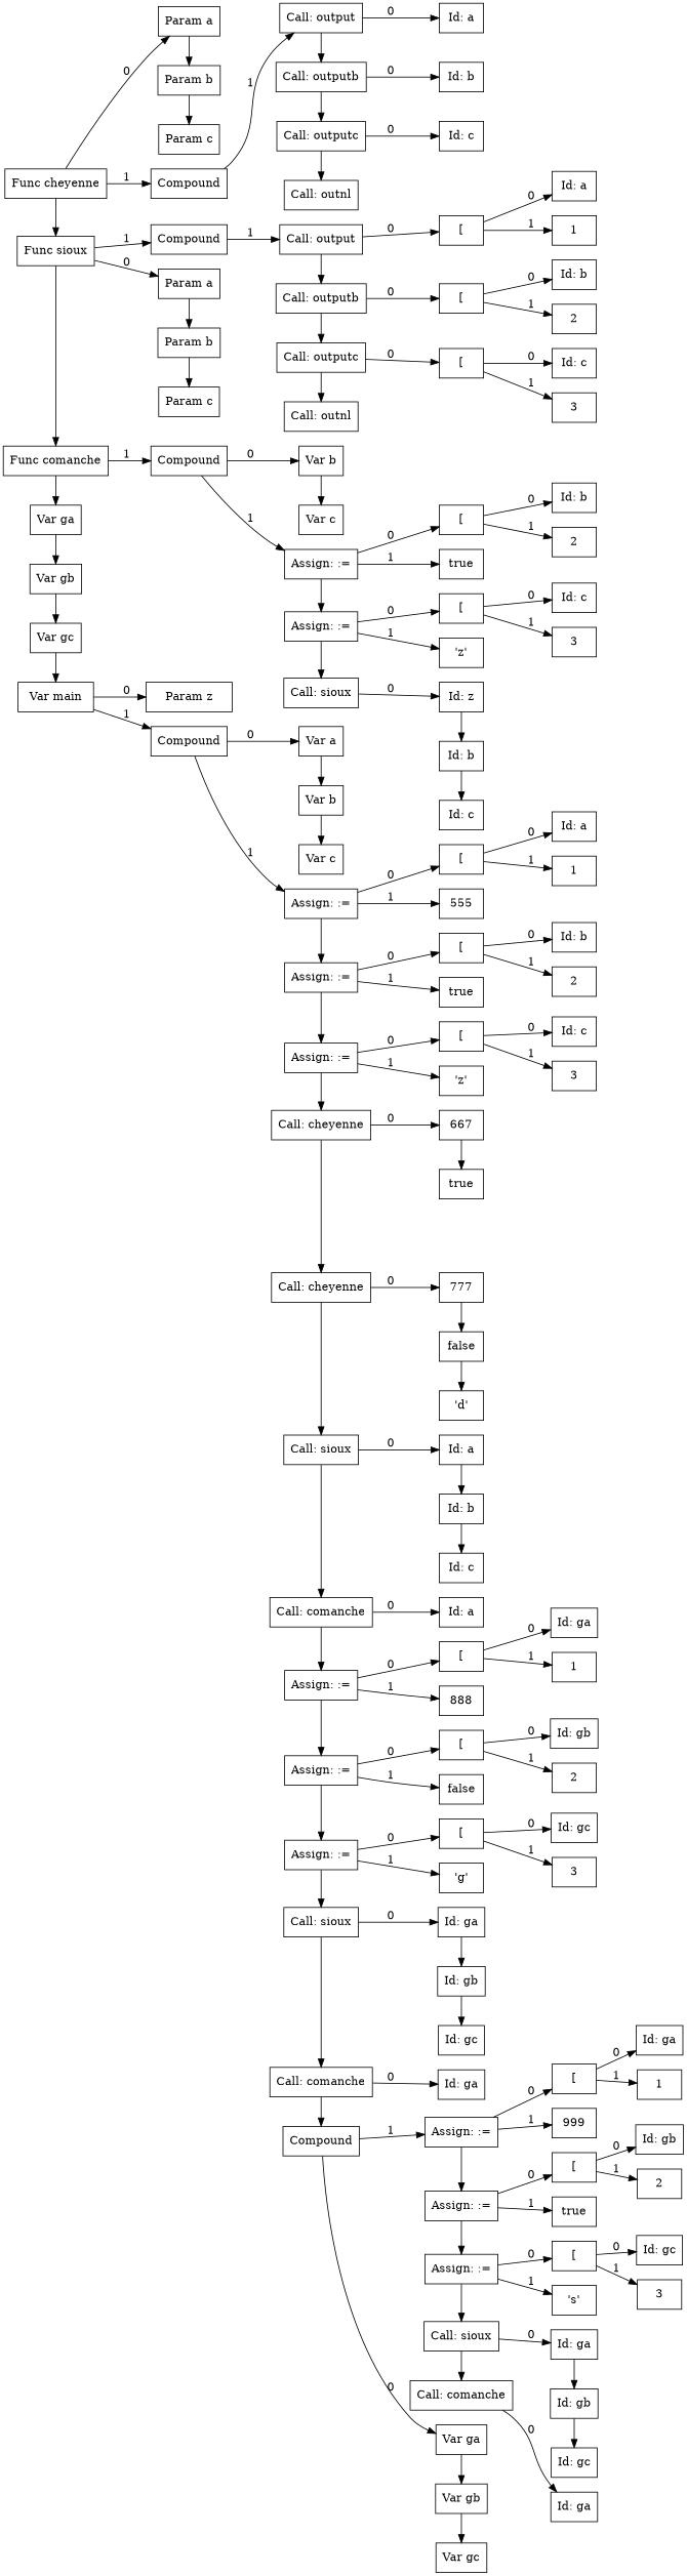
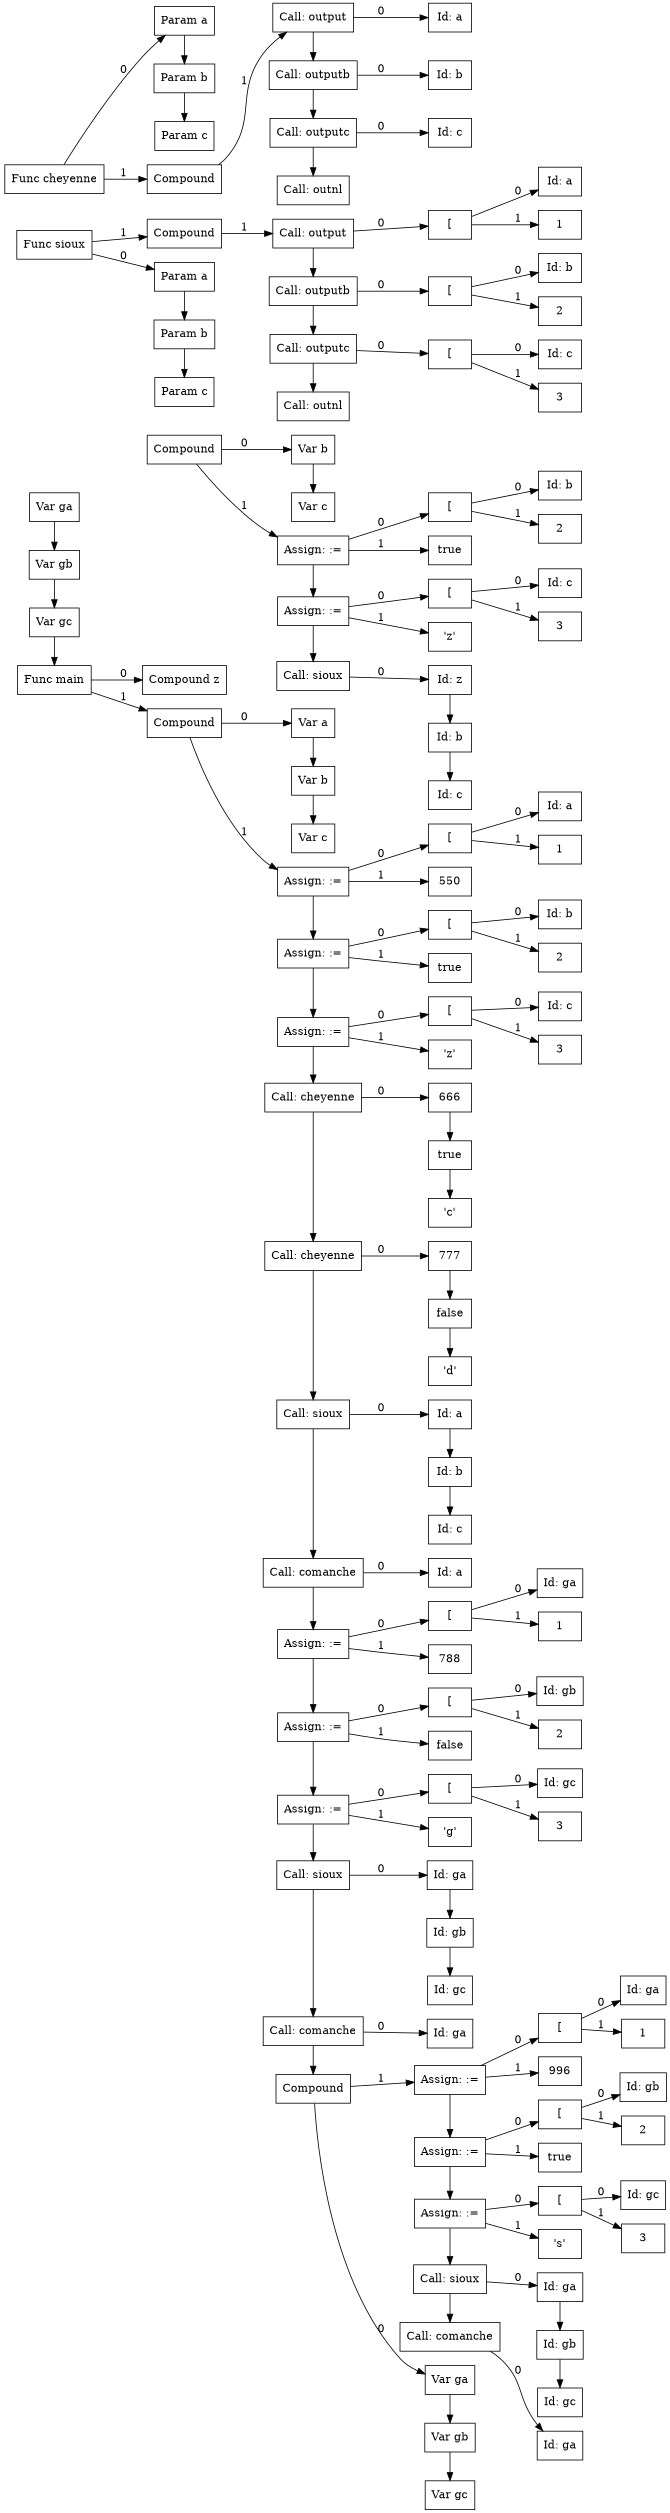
  digraph {
    rankdir=LR
    node [shape=box]
    n1 [label="Param a"]
    n2 [label=Compound]
    n3 [label="Func cheyenne"]
    n4 [label="Param b"]
    n5 [label="Param c"]
    n6 [label=Compound]
    n7 [label="Call: output"]
    n8 [label="Call: output"]
    n9 [label="Id: a"]
    n10 [label="Call: outputb"]
    n11 [label="Call: outputc"]
    n12 [label="Call: outnl"]
    n13 [label="Id: b"]
    n14 [label="Id: c"]
    n15 [label="Func sioux"]
-   n16 [label="Func comanche"]
    n17 [label="Var ga"]
    n18 [label="Var gb"]
    n19 [label="Var gc"]
-   n20 [label="Var main"]
+   n20 [label="Func main"]
    n21 [label="Param a"]
    n22 [label="Param b"]
    n23 [label="Param c"]
    n24 [label="["]
    n25 [label="Id: a"]
    n26 [label=1]
    n27 [label="Call: outputb"]
    n28 [label="Call: outputc"]
    n29 [label="Call: outnl"]
    n30 [label="["]
    n31 [label="Var b"]
    n32 [label="Var c"]
    n33 [label="Id: b"]
    n34 [label=2]
    n35 [label="["]
    n36 [label="Id: c"]
    n37 [label=3]
-   n38 [label="Param z"]
+   n38 [label="Compound z"]
    n39 [label=Compound]
    n40 [label="Assign: :="]
    n41 [label="Id: b"]
    n42 [label=2]
    n43 [label="["]
    n44 [label=true]
    n45 [label="Assign: :="]
    n46 [label="Call: sioux"]
    n47 [label="["]
    n48 [label="'z'"]
    n49 [label="Id: c"]
    n50 [label=3]
    n51 [label="Id: z"]
    n52 [label="Id: b"]
    n53 [label="Id: c"]
    n54 [label=Compound]
    n55 [label="Var a"]
    n56 [label="Assign: :="]
    n57 [label="Var b"]
    n58 [label="Var c"]
    n59 [label=777]
    n60 [label="["]
-   n61 [label=555]
+   n61 [label=550]
    n62 [label="Id: a"]
    n63 [label=1]
    n64 [label="Assign: :="]
    n65 [label="Assign: :="]
    n66 [label="Call: cheyenne"]
    n67 [label="Call: cheyenne"]
    n68 [label="Call: sioux"]
    n69 [label="Call: comanche"]
    n70 [label="Assign: :="]
    n71 [label="Assign: :="]
    n72 [label="Assign: :="]
    n73 [label="Call: sioux"]
    n74 [label="Call: comanche"]
    n75 [label=Compound]
    n76 [label="["]
    n77 [label=true]
    n78 [label="Id: b"]
    n79 [label=2]
    n80 [label="["]
    n81 [label="'z'"]
    n82 [label="Id: c"]
    n83 [label=3]
-   n84 [label=667]
+   n84 [label=666]
    n85 [label=true]
+   n86 [label="'c'"]
    n87 [label=false]
    n88 [label="'d'"]
    n89 [label="Id: a"]
    n90 [label="["]
    n91 [label=false]
    n92 [label="Id: b"]
    n93 [label="Id: c"]
    n94 [label="Id: a"]
    n95 [label="["]
-   n96 [label=888]
+   n96 [label=788]
    n97 [label="Id: ga"]
    n98 [label=1]
    n99 [label="Id: gb"]
    n100 [label=2]
    n101 [label="["]
    n102 [label="'g'"]
    n103 [label="Id: gc"]
    n104 [label=3]
    n105 [label="Id: ga"]
    n106 [label="Assign: :="]
    n107 [label="["]
-   n108 [label=999]
+   n108 [label=996]
    n109 [label="Id: gb"]
    n110 [label="Id: gc"]
    n111 [label="Id: ga"]
    n112 [label="Var ga"]
    n113 [label="Var gb"]
    n114 [label="Var gc"]
    n115 [label="Id: ga"]
    n116 [label=1]
    n117 [label="Assign: :="]
    n118 [label="Assign: :="]
    n119 [label="Call: sioux"]
    n120 [label="Call: comanche"]
    n121 [label="["]
    n122 [label=true]
    n123 [label="Id: gb"]
    n124 [label=2]
    n125 [label="["]
    n126 [label="'s'"]
    n127 [label="Id: gc"]
    n128 [label=3]
    n129 [label="Id: ga"]
    n130 [label="Id: ga"]
    n131 [label="Id: gb"]
    n132 [label="Id: gc"]
    subgraph sub_1 {
      ordering=out
      rank=same
      n1
      n2
    }
    subgraph sub_2 {
      n1
      n2
      n3
    }
    subgraph sub_3 {
      rank=same
      n1
      n4
      n5
    }
    subgraph sub_4 {
      n1
      n4
      n5
    }
    subgraph sub_5 {
      n6
      n7
    }
    subgraph sub_6 {
      ordering=out
      rank=same
      n8
    }
    subgraph sub_7 {
      n2
      n8
    }
    subgraph sub_8 {
      ordering=out
      rank=same
      n9
    }
    subgraph sub_9 {
      n8
      n9
    }
    subgraph sub_10 {
      rank=same
      n8
      n10
      n11
      n12
    }
    subgraph sub_11 {
      n8
      n10
      n11
      n12
    }
    subgraph sub_12 {
      ordering=out
      rank=same
      n13
    }
    subgraph sub_13 {
      n10
      n13
    }
    subgraph sub_14 {
      ordering=out
      rank=same
      n14
    }
    subgraph sub_15 {
      n11
      n14
    }
    subgraph sub_16 {
      rank=same
      n3
      n15
-     n16
      n17
      n18
      n19
      n20
    }
    subgraph sub_17 {
      n3
      n15
-     n16
      n17
      n18
      n19
      n20
    }
    subgraph sub_18 {
      ordering=out
      rank=same
      n6
      n21
    }
    subgraph sub_19 {
      n6
      n15
      n21
    }
    subgraph sub_20 {
      rank=same
      n21
      n22
      n23
    }
    subgraph sub_21 {
      n21
      n22
      n23
    }
    subgraph sub_22 {
      ordering=out
      rank=same
      n7
    }
    subgraph sub_23 {
      ordering=out
      rank=same
      n24
    }
    subgraph sub_24 {
      n7
      n24
    }
    subgraph sub_25 {
      ordering=out
      rank=same
      n25
      n26
    }
    subgraph sub_26 {
      n24
      n25
      n26
    }
    subgraph sub_27 {
      rank=same
      n7
      n27
      n28
      n29
    }
    subgraph sub_28 {
      n7
      n27
      n28
      n29
    }
    subgraph sub_29 {
      ordering=out
      rank=same
      n30
    }
    subgraph sub_30 {
      rank=same
      n31
      n32
    }
    subgraph sub_31 {
      n27
      n30
    }
    subgraph sub_32 {
      ordering=out
      rank=same
      n33
      n34
    }
    subgraph sub_33 {
      n30
      n33
      n34
    }
    subgraph sub_34 {
      ordering=out
      rank=same
      n35
    }
    subgraph sub_35 {
      n28
      n35
    }
    subgraph sub_36 {
      ordering=out
      rank=same
      n36
      n37
    }
    subgraph sub_37 {
      n35
      n36
      n37
    }
    subgraph sub_38 {
      ordering=out
      rank=same
      n38
      n39
    }
    subgraph sub_39 {
-     n16
      n38
      n39
    }
    subgraph sub_40 {
      ordering=out
      rank=same
      n31
      n40
    }
    subgraph sub_41 {
      n31
      n39
      n40
    }
    subgraph sub_42 {
      n31
      n32
    }
    subgraph sub_43 {
      ordering=out
      rank=same
      n41
      n42
    }
    subgraph sub_44 {
      ordering=out
      rank=same
      n43
      n44
    }
    subgraph sub_45 {
      n40
      n43
      n44
    }
    subgraph sub_46 {
      n41
      n42
      n43
    }
    subgraph sub_47 {
      rank=same
      n40
      n45
      n46
    }
    subgraph sub_48 {
      n40
      n45
      n46
    }
    subgraph sub_49 {
      ordering=out
      rank=same
      n47
      n48
    }
    subgraph sub_50 {
      n45
      n47
      n48
    }
    subgraph sub_51 {
      ordering=out
      rank=same
      n49
      n50
    }
    subgraph sub_52 {
      n47
      n49
      n50
    }
    subgraph sub_53 {
      ordering=out
      rank=same
      n51
    }
    subgraph sub_54 {
      n46
      n51
    }
    subgraph sub_55 {
      rank=same
      n51
      n52
      n53
    }
    subgraph sub_56 {
      n51
      n52
      n53
    }
    subgraph sub_57 {
      ordering=out
      rank=same
      n54
    }
    subgraph sub_58 {
      n20
      n54
    }
    subgraph sub_59 {
      ordering=out
      rank=same
      n55
      n56
    }
    subgraph sub_60 {
      n54
      n55
      n56
    }
    subgraph sub_61 {
      rank=same
      n55
      n57
      n58
    }
    subgraph sub_62 {
      n55
      n57
      n58
    }
    subgraph sub_63 {
      ordering=out
      rank=same
      n59
    }
    subgraph sub_64 {
      ordering=out
      rank=same
      n60
      n61
    }
    subgraph sub_65 {
      n56
      n60
      n61
    }
    subgraph sub_66 {
      ordering=out
      rank=same
      n62
      n63
    }
    subgraph sub_67 {
      n60
      n62
      n63
    }
    subgraph sub_68 {
      rank=same
      n56
      n64
      n65
      n66
      n67
      n68
      n69
      n70
      n71
      n72
      n73
      n74
      n75
    }
    subgraph sub_69 {
      n56
      n64
      n65
      n66
      n67
      n68
      n69
      n70
      n71
      n72
      n73
      n74
      n75
    }
    subgraph sub_70 {
      ordering=out
      rank=same
      n76
      n77
    }
    subgraph sub_71 {
      n64
      n76
      n77
    }
    subgraph sub_72 {
      ordering=out
      rank=same
      n78
      n79
    }
    subgraph sub_73 {
      n76
      n78
      n79
    }
    subgraph sub_74 {
      ordering=out
      rank=same
      n80
      n81
    }
    subgraph sub_75 {
      n65
      n80
      n81
    }
    subgraph sub_76 {
      ordering=out
      rank=same
      n82
      n83
    }
    subgraph sub_77 {
      n80
      n82
      n83
    }
    subgraph sub_78 {
      ordering=out
      rank=same
      n84
    }
    subgraph sub_79 {
      n66
      n84
    }
    subgraph sub_80 {
      rank=same
      n84
      n85
+     n86
    }
    subgraph sub_81 {
      n84
      n85
+     n86
    }
    subgraph sub_82 {
      n59
      n67
    }
    subgraph sub_83 {
      rank=same
      n59
      n87
      n88
    }
    subgraph sub_84 {
      n59
      n87
      n88
    }
    subgraph sub_85 {
      ordering=out
      rank=same
      n89
    }
    subgraph sub_86 {
      ordering=out
      rank=same
      n90
      n91
    }
    subgraph sub_87 {
      n68
      n89
    }
    subgraph sub_88 {
      rank=same
      n89
      n92
      n93
    }
    subgraph sub_89 {
      n89
      n92
      n93
    }
    subgraph sub_90 {
      ordering=out
      rank=same
      n94
    }
    subgraph sub_91 {
      n69
      n94
    }
    subgraph sub_92 {
      ordering=out
      rank=same
      n95
      n96
    }
    subgraph sub_93 {
      n70
      n95
      n96
    }
    subgraph sub_94 {
      ordering=out
      rank=same
      n97
      n98
    }
    subgraph sub_95 {
      n95
      n97
      n98
    }
    subgraph sub_96 {
      n71
      n90
      n91
    }
    subgraph sub_97 {
      ordering=out
      rank=same
      n99
      n100
    }
    subgraph sub_98 {
      n90
      n99
      n100
    }
    subgraph sub_99 {
      ordering=out
      rank=same
      n101
      n102
    }
    subgraph sub_100 {
      n72
      n101
      n102
    }
    subgraph sub_101 {
      ordering=out
      rank=same
      n103
      n104
    }
    subgraph sub_102 {
      n101
      n103
      n104
    }
    subgraph sub_103 {
      ordering=out
      rank=same
      n105
    }
    subgraph sub_104 {
      n73
      n105
    }
    subgraph sub_105 {
      n106
      n107
      n108
    }
    subgraph sub_106 {
      rank=same
      n105
      n109
      n110
    }
    subgraph sub_107 {
      n105
      n109
      n110
    }
    subgraph sub_108 {
      ordering=out
      rank=same
      n111
    }
    subgraph sub_109 {
      n74
      n111
    }
    subgraph sub_110 {
      ordering=out
      rank=same
      n106
      n112
    }
    subgraph sub_111 {
      n75
      n106
      n112
    }
    subgraph sub_112 {
      rank=same
      n112
      n113
      n114
    }
    subgraph sub_113 {
      n112
      n113
      n114
    }
    subgraph sub_114 {
      ordering=out
      rank=same
      n107
      n108
    }
    subgraph sub_115 {
      ordering=out
      rank=same
      n115
      n116
    }
    subgraph sub_116 {
      n107
      n115
      n116
    }
    subgraph sub_117 {
      rank=same
      n106
      n117
      n118
      n119
      n120
    }
    subgraph sub_118 {
      n106
      n117
      n118
      n119
      n120
    }
    subgraph sub_119 {
      ordering=out
      rank=same
      n121
      n122
    }
    subgraph sub_120 {
      n117
      n121
      n122
    }
    subgraph sub_121 {
      ordering=out
      rank=same
      n123
      n124
    }
    subgraph sub_122 {
      n121
      n123
      n124
    }
    subgraph sub_123 {
      ordering=out
      rank=same
      n125
      n126
    }
    subgraph sub_124 {
      n118
      n125
      n126
    }
    subgraph sub_125 {
      ordering=out
      rank=same
      n127
      n128
    }
    subgraph sub_126 {
      n125
      n127
      n128
    }
    subgraph sub_127 {
      ordering=out
      rank=same
      n129
    }
    subgraph sub_128 {
      n119
      n129
    }
    subgraph sub_129 {
      n120
      n130
    }
    subgraph sub_130 {
      rank=same
      n129
      n131
      n132
    }
    subgraph sub_131 {
      n129
      n131
      n132
    }
    subgraph sub_132 {
      ordering=out
      rank=same
      n130
    }
    n1 -> n4
    n2 -> n8 [label=1]
    n3 -> n1 [label=0]
    n3 -> n2 [label=1]
-   n3 -> n15
    n4 -> n5
    n6 -> n7 [label=1]
    n7 -> n24 [label=0]
    n7 -> n27
    n8 -> n9 [label=0]
    n8 -> n10
    n10 -> n11
    n10 -> n13 [label=0]
    n11 -> n12
    n11 -> n14 [label=0]
    n15 -> n6 [label=1]
-   n15 -> n16
    n15 -> n21 [label=0]
-   n16 -> n17
-   n16 -> n39 [label=1]
    n17 -> n18
    n18 -> n19
    n19 -> n20
    n20 -> n38 [label=0]
    n20 -> n54 [label=1]
    n21 -> n22
    n22 -> n23
    n24 -> n25 [label=0]
    n24 -> n26 [label=1]
    n27 -> n28
    n27 -> n30 [label=0]
    n28 -> n29
    n28 -> n35 [label=0]
    n30 -> n33 [label=0]
    n30 -> n34 [label=1]
    n31 -> n32
    n35 -> n36 [label=0]
    n35 -> n37 [label=1]
    n39 -> n31 [label=0]
    n39 -> n40 [label=1]
    n40 -> n43 [label=0]
    n40 -> n44 [label=1]
    n40 -> n45
    n43 -> n41 [label=0]
    n43 -> n42 [label=1]
    n45 -> n46
    n45 -> n47 [label=0]
    n45 -> n48 [label=1]
    n46 -> n51 [label=0]
    n47 -> n49 [label=0]
    n47 -> n50 [label=1]
    n51 -> n52
    n52 -> n53
    n54 -> n55 [label=0]
    n54 -> n56 [label=1]
    n55 -> n57
    n56 -> n60 [label=0]
    n56 -> n61 [label=1]
    n56 -> n64
    n57 -> n58
    n59 -> n87
    n60 -> n62 [label=0]
    n60 -> n63 [label=1]
    n64 -> n65
    n64 -> n76 [label=0]
    n64 -> n77 [label=1]
    n65 -> n66
    n65 -> n80 [label=0]
    n65 -> n81 [label=1]
    n66 -> n67
    n66 -> n84 [label=0]
    n67 -> n59 [label=0]
    n67 -> n68
    n68 -> n69
    n68 -> n89 [label=0]
    n69 -> n70
    n69 -> n94 [label=0]
    n70 -> n71
    n70 -> n95 [label=0]
    n70 -> n96 [label=1]
    n71 -> n72
    n71 -> n90 [label=0]
    n71 -> n91 [label=1]
    n72 -> n73
    n72 -> n101 [label=0]
    n72 -> n102 [label=1]
    n73 -> n74
    n73 -> n105 [label=0]
    n74 -> n75
    n74 -> n111 [label=0]
    n75 -> n106 [label=1]
    n75 -> n112 [label=0]
    n76 -> n78 [label=0]
    n76 -> n79 [label=1]
    n80 -> n82 [label=0]
    n80 -> n83 [label=1]
    n84 -> n85
+   n85 -> n86
    n87 -> n88
    n89 -> n92
    n90 -> n99 [label=0]
    n90 -> n100 [label=1]
    n92 -> n93
    n95 -> n97 [label=0]
    n95 -> n98 [label=1]
    n101 -> n103 [label=0]
    n101 -> n104 [label=1]
    n105 -> n109
    n106 -> n107 [label=0]
    n106 -> n108 [label=1]
    n106 -> n117
    n107 -> n115 [label=0]
    n107 -> n116 [label=1]
    n109 -> n110
    n112 -> n113
    n113 -> n114
    n117 -> n118
    n117 -> n121 [label=0]
    n117 -> n122 [label=1]
    n118 -> n119
    n118 -> n125 [label=0]
    n118 -> n126 [label=1]
    n119 -> n120
    n119 -> n129 [label=0]
    n120 -> n130 [label=0]
    n121 -> n123 [label=0]
    n121 -> n124 [label=1]
    n125 -> n127 [label=0]
    n125 -> n128 [label=1]
    n129 -> n131
    n131 -> n132
  }
